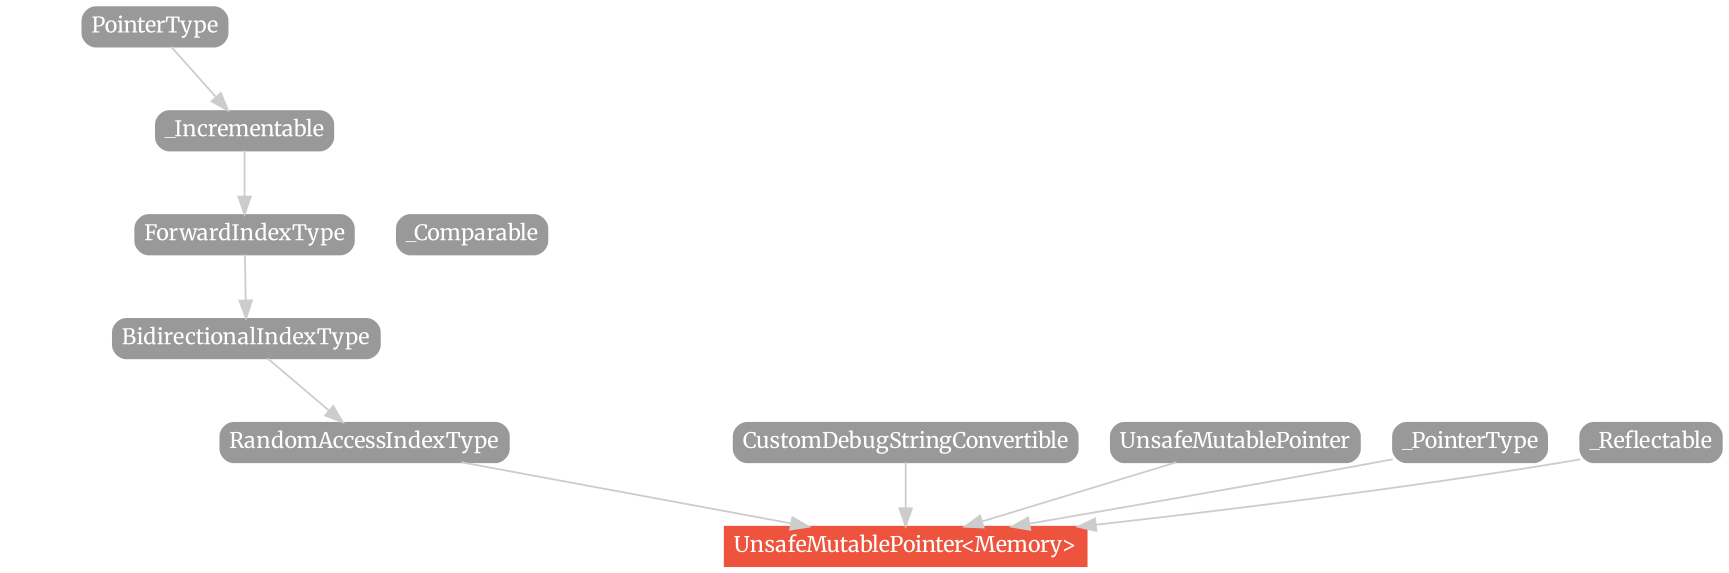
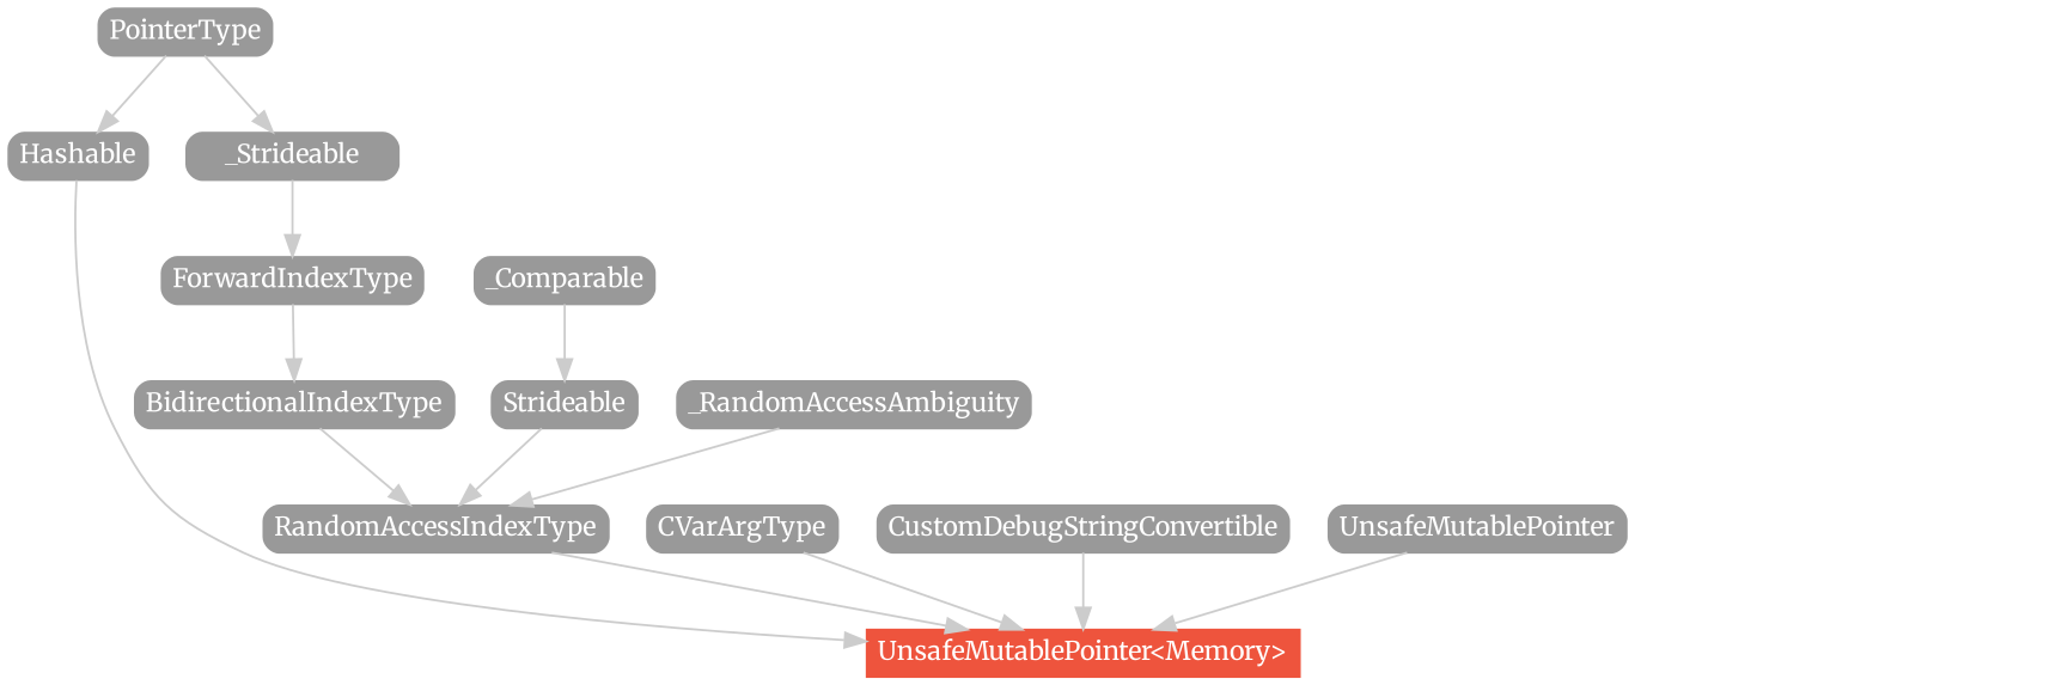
  strict digraph {
    fontname=Merriweather
    node [color="#999999" fillcolor="#999999" fontcolor=white fontname=Merriweather fontsize=12 margin="0.07,0.05" shape=box style="filled,rounded"]
    edge [color="#cccccc" fontname=Merriweather]
    "UnsafeMutablePointer<Memory>" [color="#ee543d" fillcolor="#ee543d" height=0.3 style=filled]
    BidirectionalIndexType [height=0.3]
    RandomAccessIndexType [height=0.3]
+   CVarArgType [height=0.3]
+   Strideable [height=0.3]
    CustomDebugStringConvertible [height=0.3]
    n7 [height=0.3 label=PointerType]
-   _Incrementable [height=0.3]
+   Hashable [height=0.3]
+   _Incrementable [height=0.3 label=_Strideable]
    ForwardIndexType [height=0.3]
    n11 [height=0.3 label=UnsafeMutablePointer]
-   _PointerType [height=0.3]
-   _Reflectable [height=0.3]
+   _RandomAccessAmbiguity [height=0.3]
    n15 [height=0.3 label=_Comparable]
    subgraph sub_1 {
      rank=max
      "UnsafeMutablePointer<Memory>"
    }
    BidirectionalIndexType -> RandomAccessIndexType
    RandomAccessIndexType -> "UnsafeMutablePointer<Memory>"
+   CVarArgType -> "UnsafeMutablePointer<Memory>"
+   Strideable -> RandomAccessIndexType
    CustomDebugStringConvertible -> "UnsafeMutablePointer<Memory>"
+   n7 -> Hashable
    n7 -> _Incrementable
+   Hashable -> "UnsafeMutablePointer<Memory>"
    _Incrementable -> ForwardIndexType
    ForwardIndexType -> BidirectionalIndexType
    n11 -> "UnsafeMutablePointer<Memory>"
-   _PointerType -> "UnsafeMutablePointer<Memory>"
-   _Reflectable -> "UnsafeMutablePointer<Memory>"
+   _RandomAccessAmbiguity -> RandomAccessIndexType
+   n15 -> Strideable
  }
